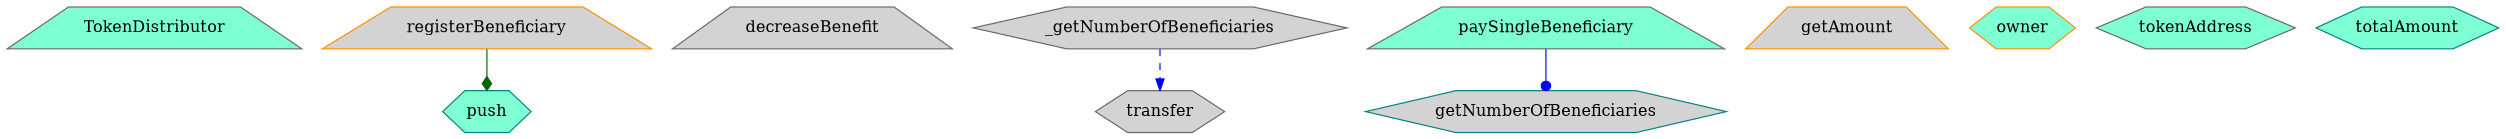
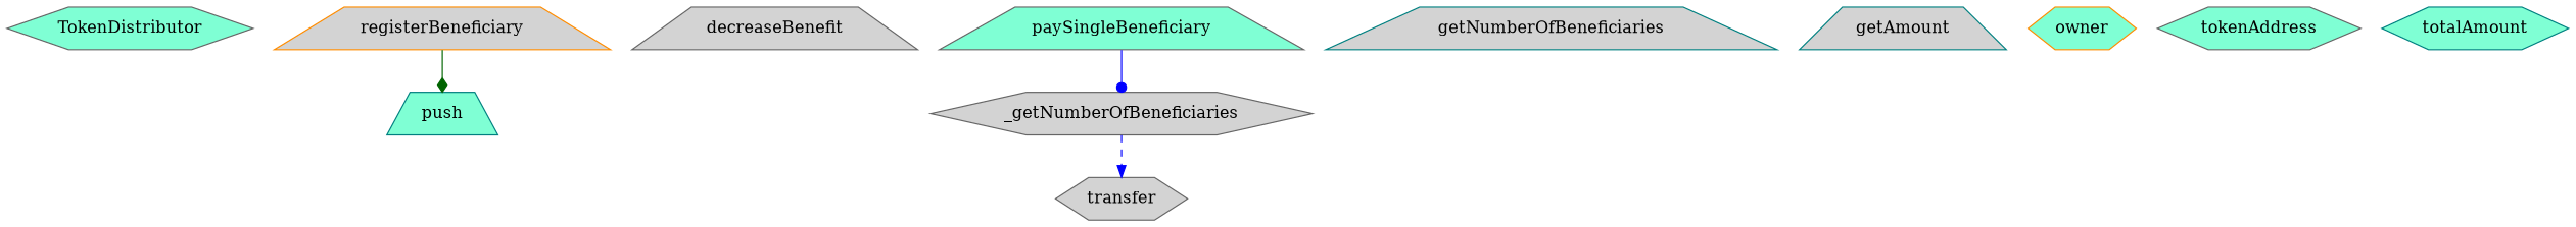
  strict digraph {
    node [color=gray40 fillcolor=aquamarine shape=hexagon style=filled]
    edge [color=blue style=solid]
-   TokenDistributor [shape=trapezium]
+   TokenDistributor
    registerBeneficiary [color=darkorange fillcolor=lightgrey shape=trapezium]
-   push [color=teal]
+   push [color=teal shape=trapezium]
    decreaseBenefit [fillcolor=lightgrey shape=trapezium]
    n5 [fillcolor=lightgrey label=_getNumberOfBeneficiaries]
    transfer [fillcolor=lightgrey]
    n7 [label=paySingleBeneficiary shape=trapezium]
-   getNumberOfBeneficiaries [color=teal fillcolor=lightgrey]
-   getAmount [color=darkorange fillcolor=lightgrey shape=trapezium]
+   getNumberOfBeneficiaries [color=teal fillcolor=lightgrey shape=trapezium]
+   getAmount [color=teal fillcolor=lightgrey shape=trapezium]
    owner [color=darkorange]
    tokenAddress
    totalAmount [color=teal]
    registerBeneficiary -> push [arrowhead=diamond color=darkgreen]
    n5 -> transfer [arrowhead=normal style=dashed]
-   n7 -> getNumberOfBeneficiaries [arrowhead=dot]
+   n7 -> n5 [arrowhead=dot]
  }
